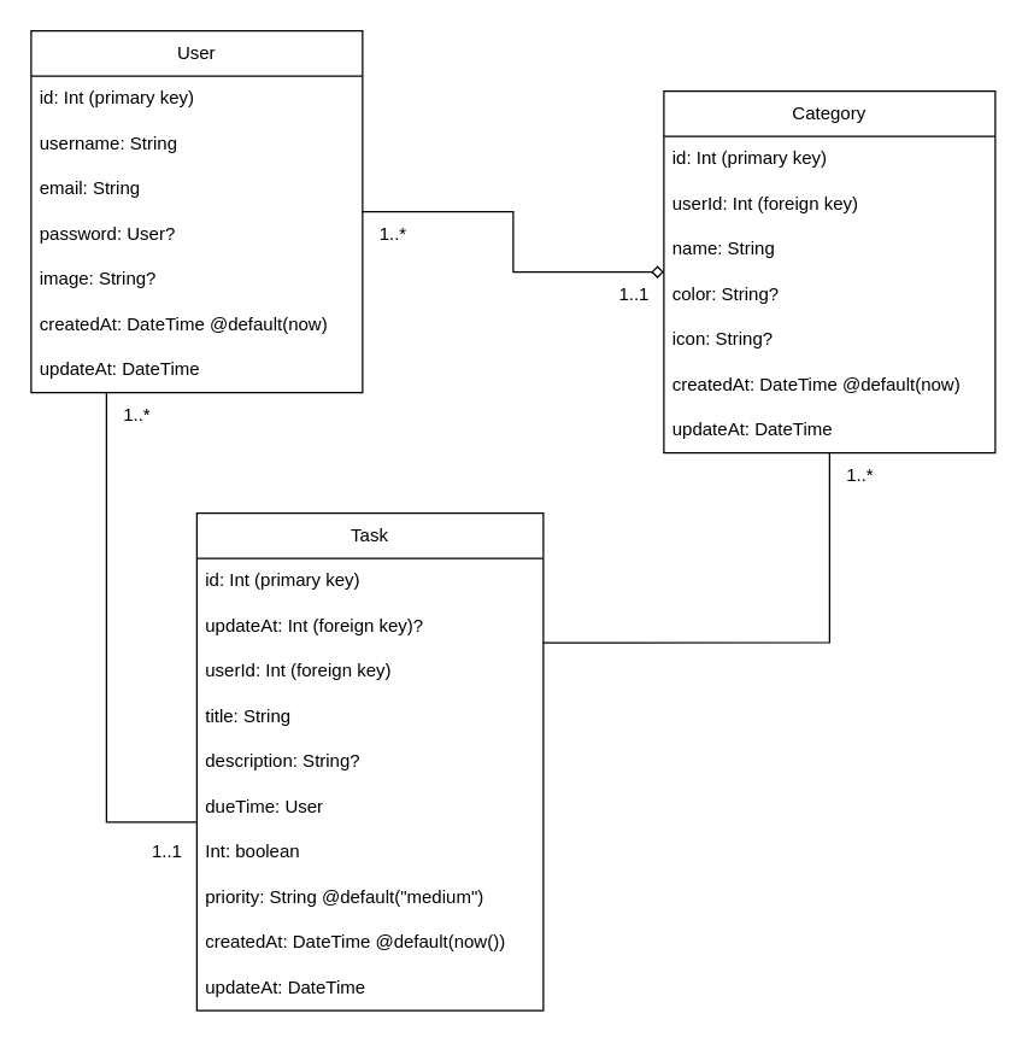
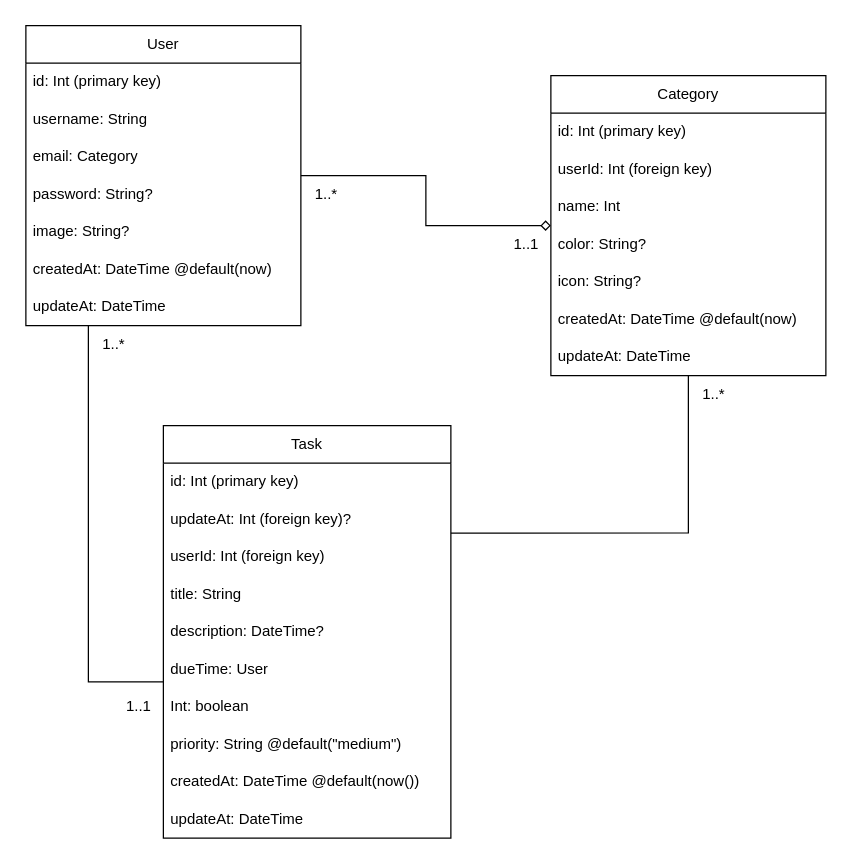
  <mxCell id="0" />
  <mxCell id="1" parent="0" />
  <mxCell id="2" style="edgeStyle=orthogonalEdgeStyle;rounded=0;orthogonalLoop=1;jettySize=auto;html=1;entryX=0;entryY=0.5;entryDx=0;entryDy=0;strokeColor=default;endArrow=diamond;endFill=0;" edge="1" parent="1" source="3" target="11"><mxGeometry relative="1" as="geometry" /></mxCell>
  <mxCell id="3" value="User" style="swimlane;fontStyle=0;childLayout=stackLayout;horizontal=1;startSize=30;horizontalStack=0;resizeParent=1;resizeParentMax=0;resizeLast=0;collapsible=1;marginBottom=0;whiteSpace=wrap;html=1;" vertex="1" parent="1"><mxGeometry x="20" y="20" width="220" height="240" as="geometry" /></mxCell>
  <mxCell id="4" value="id: Int (primary key)" style="text;strokeColor=none;fillColor=none;align=left;verticalAlign=middle;spacingLeft=4;spacingRight=4;overflow=hidden;points=[[0,0.5],[1,0.5]];portConstraint=eastwest;rotatable=0;whiteSpace=wrap;html=1;" vertex="1" parent="3"><mxGeometry y="30" width="220" height="30" as="geometry" /></mxCell>
  <mxCell id="5" value="username: String" style="text;strokeColor=none;fillColor=none;align=left;verticalAlign=middle;spacingLeft=4;spacingRight=4;overflow=hidden;points=[[0,0.5],[1,0.5]];portConstraint=eastwest;rotatable=0;whiteSpace=wrap;html=1;" vertex="1" parent="3"><mxGeometry y="60" width="220" height="30" as="geometry" /></mxCell>
- <mxCell id="6" value="email: String" style="text;strokeColor=none;fillColor=none;align=left;verticalAlign=middle;spacingLeft=4;spacingRight=4;overflow=hidden;points=[[0,0.5],[1,0.5]];portConstraint=eastwest;rotatable=0;whiteSpace=wrap;html=1;" vertex="1" parent="3"><mxGeometry y="90" width="220" height="30" as="geometry" /></mxCell>
- <mxCell id="7" value="password: User?" style="text;strokeColor=none;fillColor=none;align=left;verticalAlign=middle;spacingLeft=4;spacingRight=4;overflow=hidden;points=[[0,0.5],[1,0.5]];portConstraint=eastwest;rotatable=0;whiteSpace=wrap;html=1;" vertex="1" parent="3"><mxGeometry y="120" width="220" height="30" as="geometry" /></mxCell>
+ <mxCell id="6" value="email: Category" style="text;strokeColor=none;fillColor=none;align=left;verticalAlign=middle;spacingLeft=4;spacingRight=4;overflow=hidden;points=[[0,0.5],[1,0.5]];portConstraint=eastwest;rotatable=0;whiteSpace=wrap;html=1;" vertex="1" parent="3"><mxGeometry y="90" width="220" height="30" as="geometry" /></mxCell>
+ <mxCell id="7" value="password: String?" style="text;strokeColor=none;fillColor=none;align=left;verticalAlign=middle;spacingLeft=4;spacingRight=4;overflow=hidden;points=[[0,0.5],[1,0.5]];portConstraint=eastwest;rotatable=0;whiteSpace=wrap;html=1;" vertex="1" parent="3"><mxGeometry y="120" width="220" height="30" as="geometry" /></mxCell>
  <mxCell id="8" value="image: String?" style="text;strokeColor=none;fillColor=none;align=left;verticalAlign=middle;spacingLeft=4;spacingRight=4;overflow=hidden;points=[[0,0.5],[1,0.5]];portConstraint=eastwest;rotatable=0;whiteSpace=wrap;html=1;" vertex="1" parent="3"><mxGeometry y="150" width="220" height="30" as="geometry" /></mxCell>
  <mxCell id="9" value="createdAt: DateTime @default(now)" style="text;strokeColor=none;fillColor=none;align=left;verticalAlign=middle;spacingLeft=4;spacingRight=4;overflow=hidden;points=[[0,0.5],[1,0.5]];portConstraint=eastwest;rotatable=0;whiteSpace=wrap;html=1;" vertex="1" parent="3"><mxGeometry y="180" width="220" height="30" as="geometry" /></mxCell>
  <mxCell id="10" value="updateAt: DateTime " style="text;strokeColor=none;fillColor=none;align=left;verticalAlign=middle;spacingLeft=4;spacingRight=4;overflow=hidden;points=[[0,0.5],[1,0.5]];portConstraint=eastwest;rotatable=0;whiteSpace=wrap;html=1;" vertex="1" parent="3"><mxGeometry y="210" width="220" height="30" as="geometry" /></mxCell>
  <mxCell id="11" value="Category" style="swimlane;fontStyle=0;childLayout=stackLayout;horizontal=1;startSize=30;horizontalStack=0;resizeParent=1;resizeParentMax=0;resizeLast=0;collapsible=1;marginBottom=0;whiteSpace=wrap;html=1;" vertex="1" parent="1"><mxGeometry x="440" y="60" width="220" height="240" as="geometry" /></mxCell>
  <mxCell id="12" value="id: Int (primary key)" style="text;strokeColor=none;fillColor=none;align=left;verticalAlign=middle;spacingLeft=4;spacingRight=4;overflow=hidden;points=[[0,0.5],[1,0.5]];portConstraint=eastwest;rotatable=0;whiteSpace=wrap;html=1;" vertex="1" parent="11"><mxGeometry y="30" width="220" height="30" as="geometry" /></mxCell>
  <mxCell id="13" value="userId: Int (foreign key)" style="text;strokeColor=none;fillColor=none;align=left;verticalAlign=middle;spacingLeft=4;spacingRight=4;overflow=hidden;points=[[0,0.5],[1,0.5]];portConstraint=eastwest;rotatable=0;whiteSpace=wrap;html=1;" vertex="1" parent="11"><mxGeometry y="60" width="220" height="30" as="geometry" /></mxCell>
- <mxCell id="14" value="name: String" style="text;strokeColor=none;fillColor=none;align=left;verticalAlign=middle;spacingLeft=4;spacingRight=4;overflow=hidden;points=[[0,0.5],[1,0.5]];portConstraint=eastwest;rotatable=0;whiteSpace=wrap;html=1;" vertex="1" parent="11"><mxGeometry y="90" width="220" height="30" as="geometry" /></mxCell>
+ <mxCell id="14" value="name: Int" style="text;strokeColor=none;fillColor=none;align=left;verticalAlign=middle;spacingLeft=4;spacingRight=4;overflow=hidden;points=[[0,0.5],[1,0.5]];portConstraint=eastwest;rotatable=0;whiteSpace=wrap;html=1;" vertex="1" parent="11"><mxGeometry y="90" width="220" height="30" as="geometry" /></mxCell>
  <mxCell id="15" value="color: String?" style="text;strokeColor=none;fillColor=none;align=left;verticalAlign=middle;spacingLeft=4;spacingRight=4;overflow=hidden;points=[[0,0.5],[1,0.5]];portConstraint=eastwest;rotatable=0;whiteSpace=wrap;html=1;" vertex="1" parent="11"><mxGeometry y="120" width="220" height="30" as="geometry" /></mxCell>
  <mxCell id="16" value="icon: String?" style="text;strokeColor=none;fillColor=none;align=left;verticalAlign=middle;spacingLeft=4;spacingRight=4;overflow=hidden;points=[[0,0.5],[1,0.5]];portConstraint=eastwest;rotatable=0;whiteSpace=wrap;html=1;" vertex="1" parent="11"><mxGeometry y="150" width="220" height="30" as="geometry" /></mxCell>
  <mxCell id="17" value="createdAt: DateTime @default(now)" style="text;strokeColor=none;fillColor=none;align=left;verticalAlign=middle;spacingLeft=4;spacingRight=4;overflow=hidden;points=[[0,0.5],[1,0.5]];portConstraint=eastwest;rotatable=0;whiteSpace=wrap;html=1;" vertex="1" parent="11"><mxGeometry y="180" width="220" height="30" as="geometry" /></mxCell>
  <mxCell id="18" value="updateAt: DateTime " style="text;strokeColor=none;fillColor=none;align=left;verticalAlign=middle;spacingLeft=4;spacingRight=4;overflow=hidden;points=[[0,0.5],[1,0.5]];portConstraint=eastwest;rotatable=0;whiteSpace=wrap;html=1;" vertex="1" parent="11"><mxGeometry y="210" width="220" height="30" as="geometry" /></mxCell>
  <mxCell id="19" value="1..*" style="text;html=1;align=center;verticalAlign=middle;resizable=0;points=[];autosize=1;strokeColor=none;fillColor=none;" vertex="1" parent="1"><mxGeometry x="240" y="140" width="40" height="30" as="geometry" /></mxCell>
  <mxCell id="20" value="1..1" style="text;html=1;align=center;verticalAlign=middle;resizable=0;points=[];autosize=1;strokeColor=none;fillColor=none;" vertex="1" parent="1"><mxGeometry x="400" y="180" width="40" height="30" as="geometry" /></mxCell>
  <mxCell id="21" style="edgeStyle=orthogonalEdgeStyle;rounded=0;orthogonalLoop=1;jettySize=auto;html=1;endArrow=none;endFill=0;" edge="1" parent="1" source="22" target="10"><mxGeometry relative="1" as="geometry"><Array as="points"><mxPoint x="70" y="545" /></Array></mxGeometry></mxCell>
  <mxCell id="22" value="Task" style="swimlane;fontStyle=0;childLayout=stackLayout;horizontal=1;startSize=30;horizontalStack=0;resizeParent=1;resizeParentMax=0;resizeLast=0;collapsible=1;marginBottom=0;whiteSpace=wrap;html=1;" vertex="1" parent="1"><mxGeometry x="130" y="340" width="230" height="330" as="geometry" /></mxCell>
  <mxCell id="23" value="id: Int (primary key)" style="text;strokeColor=none;fillColor=none;align=left;verticalAlign=middle;spacingLeft=4;spacingRight=4;overflow=hidden;points=[[0,0.5],[1,0.5]];portConstraint=eastwest;rotatable=0;whiteSpace=wrap;html=1;" vertex="1" parent="22"><mxGeometry y="30" width="230" height="30" as="geometry" /></mxCell>
  <mxCell id="24" value="updateAt: Int (foreign key)?" style="text;strokeColor=none;fillColor=none;align=left;verticalAlign=middle;spacingLeft=4;spacingRight=4;overflow=hidden;points=[[0,0.5],[1,0.5]];portConstraint=eastwest;rotatable=0;whiteSpace=wrap;html=1;" vertex="1" parent="22"><mxGeometry y="60" width="230" height="30" as="geometry" /></mxCell>
  <mxCell id="25" value="userId: Int (foreign key)" style="text;strokeColor=none;fillColor=none;align=left;verticalAlign=middle;spacingLeft=4;spacingRight=4;overflow=hidden;points=[[0,0.5],[1,0.5]];portConstraint=eastwest;rotatable=0;whiteSpace=wrap;html=1;" vertex="1" parent="22"><mxGeometry y="90" width="230" height="30" as="geometry" /></mxCell>
  <mxCell id="26" value="title: String" style="text;strokeColor=none;fillColor=none;align=left;verticalAlign=middle;spacingLeft=4;spacingRight=4;overflow=hidden;points=[[0,0.5],[1,0.5]];portConstraint=eastwest;rotatable=0;whiteSpace=wrap;html=1;" vertex="1" parent="22"><mxGeometry y="120" width="230" height="30" as="geometry" /></mxCell>
- <mxCell id="27" value="&lt;div&gt;description: String?&lt;br&gt;&lt;/div&gt;" style="text;strokeColor=none;fillColor=none;align=left;verticalAlign=middle;spacingLeft=4;spacingRight=4;overflow=hidden;points=[[0,0.5],[1,0.5]];portConstraint=eastwest;rotatable=0;whiteSpace=wrap;html=1;" vertex="1" parent="22"><mxGeometry y="150" width="230" height="30" as="geometry" /></mxCell>
+ <mxCell id="27" value="&lt;div&gt;description: DateTime?&lt;br&gt;&lt;/div&gt;" style="text;strokeColor=none;fillColor=none;align=left;verticalAlign=middle;spacingLeft=4;spacingRight=4;overflow=hidden;points=[[0,0.5],[1,0.5]];portConstraint=eastwest;rotatable=0;whiteSpace=wrap;html=1;" vertex="1" parent="22"><mxGeometry y="150" width="230" height="30" as="geometry" /></mxCell>
  <mxCell id="28" value="&lt;div&gt;dueTime: User&lt;br&gt;&lt;/div&gt;" style="text;strokeColor=none;fillColor=none;align=left;verticalAlign=middle;spacingLeft=4;spacingRight=4;overflow=hidden;points=[[0,0.5],[1,0.5]];portConstraint=eastwest;rotatable=0;whiteSpace=wrap;html=1;" vertex="1" parent="22"><mxGeometry y="180" width="230" height="30" as="geometry" /></mxCell>
  <mxCell id="29" value="&lt;div&gt;Int: boolean&lt;br&gt;&lt;/div&gt;" style="text;strokeColor=none;fillColor=none;align=left;verticalAlign=middle;spacingLeft=4;spacingRight=4;overflow=hidden;points=[[0,0.5],[1,0.5]];portConstraint=eastwest;rotatable=0;whiteSpace=wrap;html=1;" vertex="1" parent="22"><mxGeometry y="210" width="230" height="30" as="geometry" /></mxCell>
  <mxCell id="30" value="&lt;div&gt;  priority: String    @default(&quot;medium&quot;)&lt;br&gt;&lt;/div&gt;" style="text;strokeColor=none;fillColor=none;align=left;verticalAlign=middle;spacingLeft=4;spacingRight=4;overflow=hidden;points=[[0,0.5],[1,0.5]];portConstraint=eastwest;rotatable=0;whiteSpace=wrap;html=1;" vertex="1" parent="22"><mxGeometry y="240" width="230" height="30" as="geometry" /></mxCell>
  <mxCell id="31" value="&lt;div&gt;  createdAt: DateTime  @default(now())&lt;/div&gt;" style="text;strokeColor=none;fillColor=none;align=left;verticalAlign=middle;spacingLeft=4;spacingRight=4;overflow=hidden;points=[[0,0.5],[1,0.5]];portConstraint=eastwest;rotatable=0;whiteSpace=wrap;html=1;" vertex="1" parent="22"><mxGeometry y="270" width="230" height="30" as="geometry" /></mxCell>
  <mxCell id="32" value="updateAt: DateTime " style="text;strokeColor=none;fillColor=none;align=left;verticalAlign=middle;spacingLeft=4;spacingRight=4;overflow=hidden;points=[[0,0.5],[1,0.5]];portConstraint=eastwest;rotatable=0;whiteSpace=wrap;html=1;" vertex="1" parent="22"><mxGeometry y="300" width="230" height="30" as="geometry" /></mxCell>
  <mxCell id="33" style="edgeStyle=orthogonalEdgeStyle;rounded=0;orthogonalLoop=1;jettySize=auto;html=1;entryX=1;entryY=0.864;entryDx=0;entryDy=0;endArrow=none;endFill=0;entryPerimeter=0;" edge="1" parent="1" source="18" target="24"><mxGeometry relative="1" as="geometry"><Array as="points"><mxPoint x="550" y="425" /><mxPoint x="360" y="425" /></Array></mxGeometry></mxCell>
  <mxCell id="34" value="1..*" style="text;html=1;align=center;verticalAlign=middle;resizable=0;points=[];autosize=1;strokeColor=none;fillColor=none;" vertex="1" parent="1"><mxGeometry x="550" y="300" width="40" height="30" as="geometry" /></mxCell>
  <mxCell id="35" value="1..1" style="text;html=1;align=center;verticalAlign=middle;resizable=0;points=[];autosize=1;strokeColor=none;fillColor=none;" vertex="1" parent="1"><mxGeometry x="90" y="550" width="40" height="30" as="geometry" /></mxCell>
  <mxCell id="36" value="1..*" style="text;html=1;align=center;verticalAlign=middle;resizable=0;points=[];autosize=1;strokeColor=none;fillColor=none;" vertex="1" parent="1"><mxGeometry x="70" y="260" width="40" height="30" as="geometry" /></mxCell>
